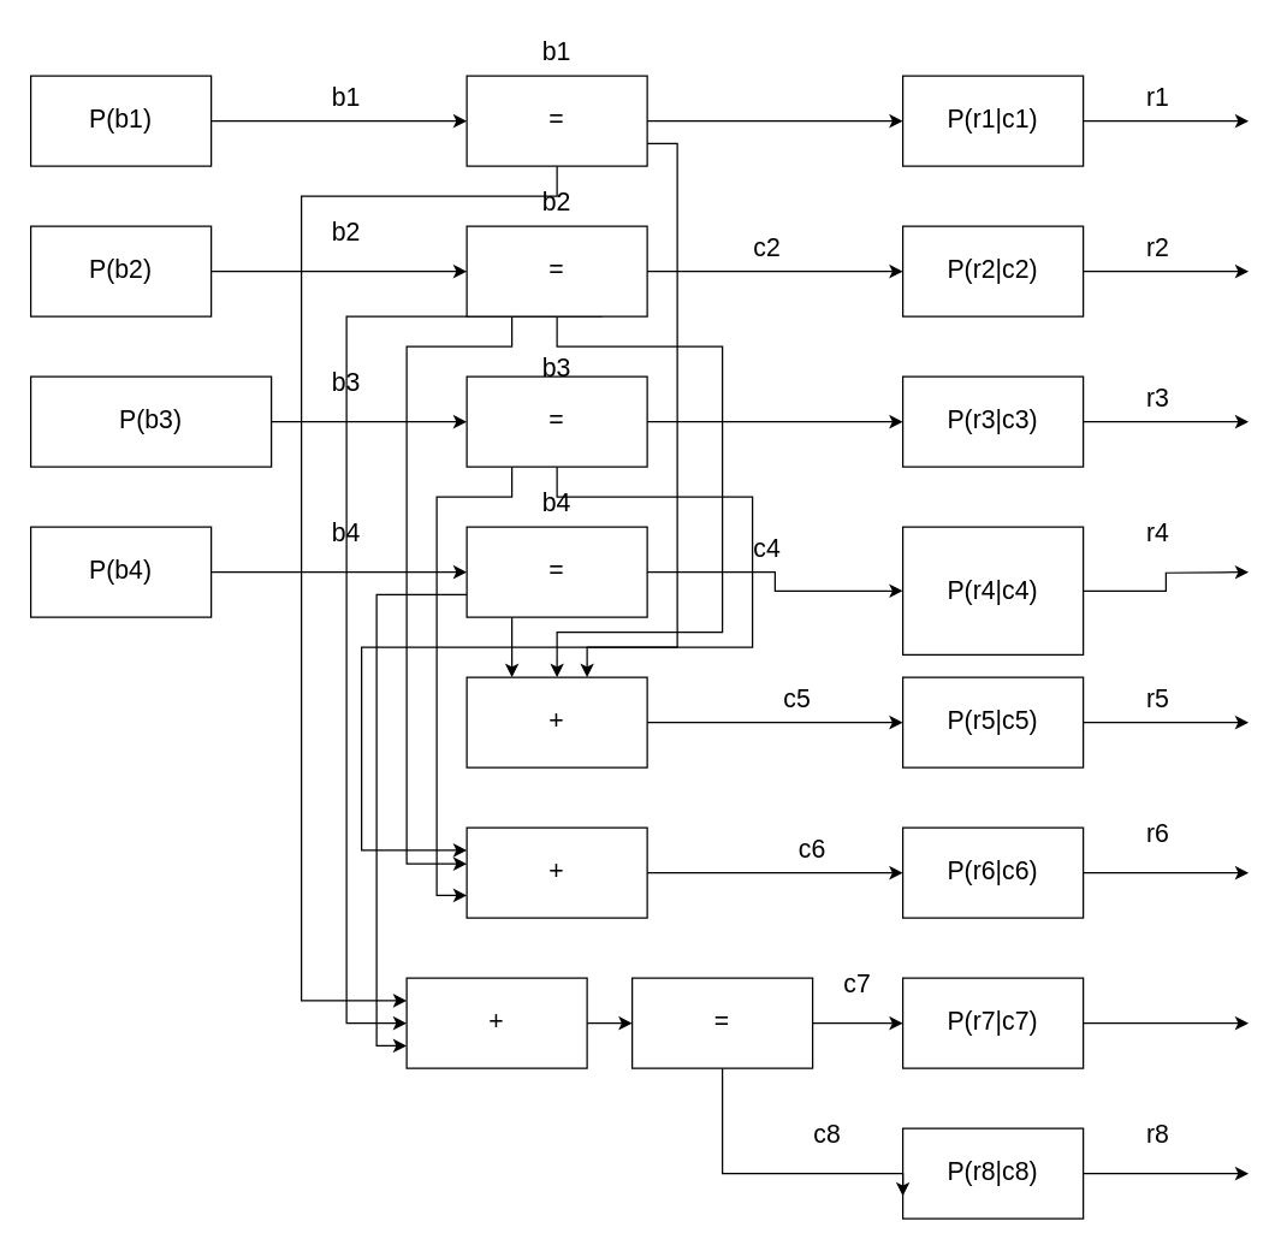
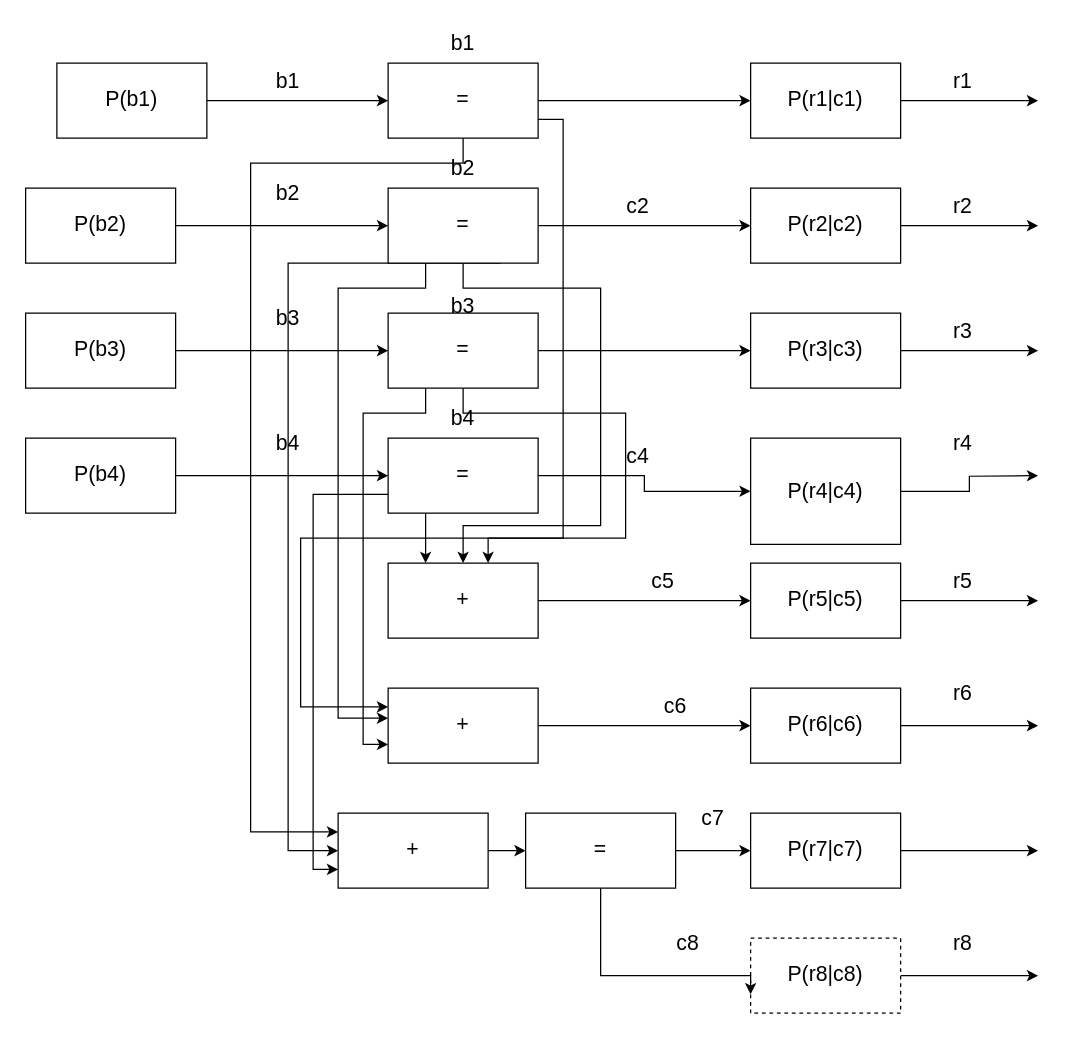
  <mxCell id="0" />
  <mxCell id="1" parent="0" />
  <mxCell id="2" style="edgeStyle=orthogonalEdgeStyle;rounded=0;orthogonalLoop=1;jettySize=auto;html=1;entryX=0;entryY=0.5;entryDx=0;entryDy=0;fontSize=17;" edge="1" parent="1" source="3" target="7"><mxGeometry relative="1" as="geometry" /></mxCell>
- <mxCell id="3" value="P(b1)" style="rounded=0;whiteSpace=wrap;html=1;fontSize=17;" vertex="1" parent="1"><mxGeometry x="20" y="50" width="120" height="60" as="geometry" /></mxCell>
+ <mxCell id="3" value="P(b1)" style="rounded=0;whiteSpace=wrap;html=1;fontSize=17;" vertex="1" parent="1"><mxGeometry x="45" y="50" width="120" height="60" as="geometry" /></mxCell>
  <mxCell id="4" style="edgeStyle=orthogonalEdgeStyle;rounded=0;orthogonalLoop=1;jettySize=auto;html=1;exitX=1;exitY=0.5;exitDx=0;exitDy=0;entryX=0;entryY=0.5;entryDx=0;entryDy=0;fontSize=17;" edge="1" parent="1" source="7" target="31"><mxGeometry relative="1" as="geometry" /></mxCell>
  <mxCell id="5" style="edgeStyle=orthogonalEdgeStyle;rounded=0;orthogonalLoop=1;jettySize=auto;html=1;exitX=1;exitY=0.75;exitDx=0;exitDy=0;" edge="1" parent="1" source="7" target="63"><mxGeometry relative="1" as="geometry"><Array as="points"><mxPoint x="450" y="95" /><mxPoint x="450" y="430" /><mxPoint x="390" y="430" /></Array></mxGeometry></mxCell>
  <mxCell id="6" style="edgeStyle=orthogonalEdgeStyle;rounded=0;orthogonalLoop=1;jettySize=auto;html=1;exitX=0.5;exitY=1;exitDx=0;exitDy=0;entryX=0;entryY=0.25;entryDx=0;entryDy=0;" edge="1" parent="1" source="7" target="67"><mxGeometry relative="1" as="geometry"><Array as="points"><mxPoint x="370" y="130" /><mxPoint x="200" y="130" /><mxPoint x="200" y="665" /></Array></mxGeometry></mxCell>
  <mxCell id="7" value="=" style="rounded=0;whiteSpace=wrap;html=1;fontSize=17;" vertex="1" parent="1"><mxGeometry x="310" y="50" width="120" height="60" as="geometry" /></mxCell>
  <mxCell id="8" style="edgeStyle=orthogonalEdgeStyle;rounded=0;orthogonalLoop=1;jettySize=auto;html=1;exitX=1;exitY=0.5;exitDx=0;exitDy=0;fontSize=17;" edge="1" parent="1" source="9" target="18"><mxGeometry relative="1" as="geometry" /></mxCell>
  <mxCell id="9" value="P(b2)" style="rounded=0;whiteSpace=wrap;html=1;fontSize=17;" vertex="1" parent="1"><mxGeometry x="20" y="150" width="120" height="60" as="geometry" /></mxCell>
  <mxCell id="10" style="edgeStyle=orthogonalEdgeStyle;rounded=0;orthogonalLoop=1;jettySize=auto;html=1;exitX=1;exitY=0.5;exitDx=0;exitDy=0;entryX=0;entryY=0.5;entryDx=0;entryDy=0;fontSize=17;" edge="1" parent="1" source="11" target="22"><mxGeometry relative="1" as="geometry" /></mxCell>
- <mxCell id="11" value="P(b3)" style="rounded=0;whiteSpace=wrap;html=1;fontSize=17;" vertex="1" parent="1"><mxGeometry x="20" y="250" width="160" height="60" as="geometry" /></mxCell>
+ <mxCell id="11" value="P(b3)" style="rounded=0;whiteSpace=wrap;html=1;fontSize=17;" vertex="1" parent="1"><mxGeometry x="20" y="250" width="120" height="60" as="geometry" /></mxCell>
  <mxCell id="12" style="edgeStyle=orthogonalEdgeStyle;rounded=0;orthogonalLoop=1;jettySize=auto;html=1;exitX=1;exitY=0.5;exitDx=0;exitDy=0;entryX=0;entryY=0.5;entryDx=0;entryDy=0;fontSize=17;" edge="1" parent="1" source="13" target="26"><mxGeometry relative="1" as="geometry" /></mxCell>
  <mxCell id="13" value="P(b4)" style="rounded=0;whiteSpace=wrap;html=1;fontSize=17;" vertex="1" parent="1"><mxGeometry x="20" y="350" width="120" height="60" as="geometry" /></mxCell>
  <mxCell id="14" style="edgeStyle=orthogonalEdgeStyle;rounded=0;orthogonalLoop=1;jettySize=auto;html=1;exitX=1;exitY=0.5;exitDx=0;exitDy=0;entryX=0;entryY=0.5;entryDx=0;entryDy=0;fontSize=17;" edge="1" parent="1" source="18" target="33"><mxGeometry relative="1" as="geometry" /></mxCell>
  <mxCell id="15" style="edgeStyle=orthogonalEdgeStyle;rounded=0;orthogonalLoop=1;jettySize=auto;html=1;exitX=0.5;exitY=1;exitDx=0;exitDy=0;entryX=0.5;entryY=0;entryDx=0;entryDy=0;" edge="1" parent="1" source="18" target="63"><mxGeometry relative="1" as="geometry"><Array as="points"><mxPoint x="370" y="230" /><mxPoint x="480" y="230" /><mxPoint x="480" y="420" /><mxPoint x="370" y="420" /></Array></mxGeometry></mxCell>
  <mxCell id="16" style="edgeStyle=orthogonalEdgeStyle;rounded=0;orthogonalLoop=1;jettySize=auto;html=1;exitX=0.25;exitY=1;exitDx=0;exitDy=0;entryX=0;entryY=0.4;entryDx=0;entryDy=0;entryPerimeter=0;" edge="1" parent="1" source="18" target="65"><mxGeometry relative="1" as="geometry"><Array as="points"><mxPoint x="340" y="230" /><mxPoint x="270" y="230" /><mxPoint x="270" y="574" /></Array></mxGeometry></mxCell>
  <mxCell id="17" style="edgeStyle=orthogonalEdgeStyle;rounded=0;orthogonalLoop=1;jettySize=auto;html=1;exitX=0.75;exitY=1;exitDx=0;exitDy=0;entryX=0;entryY=0.5;entryDx=0;entryDy=0;" edge="1" parent="1" source="18" target="67"><mxGeometry relative="1" as="geometry"><Array as="points"><mxPoint x="230" y="210" /><mxPoint x="230" y="680" /></Array></mxGeometry></mxCell>
  <mxCell id="18" value="=" style="rounded=0;whiteSpace=wrap;html=1;fontSize=17;" vertex="1" parent="1"><mxGeometry x="310" y="150" width="120" height="60" as="geometry" /></mxCell>
  <mxCell id="19" style="edgeStyle=orthogonalEdgeStyle;rounded=0;orthogonalLoop=1;jettySize=auto;html=1;exitX=1;exitY=0.5;exitDx=0;exitDy=0;entryX=0;entryY=0.5;entryDx=0;entryDy=0;fontSize=17;" edge="1" parent="1" source="22" target="35"><mxGeometry relative="1" as="geometry" /></mxCell>
  <mxCell id="20" style="edgeStyle=orthogonalEdgeStyle;rounded=0;orthogonalLoop=1;jettySize=auto;html=1;exitX=0.5;exitY=1;exitDx=0;exitDy=0;entryX=0.25;entryY=0;entryDx=0;entryDy=0;" edge="1" parent="1" source="22" target="63"><mxGeometry relative="1" as="geometry"><Array as="points"><mxPoint x="370" y="330" /><mxPoint x="500" y="330" /><mxPoint x="500" y="430" /><mxPoint x="340" y="430" /></Array></mxGeometry></mxCell>
  <mxCell id="21" style="edgeStyle=orthogonalEdgeStyle;rounded=0;orthogonalLoop=1;jettySize=auto;html=1;exitX=0.25;exitY=1;exitDx=0;exitDy=0;entryX=0;entryY=0.75;entryDx=0;entryDy=0;" edge="1" parent="1" source="22" target="65"><mxGeometry relative="1" as="geometry"><Array as="points"><mxPoint x="340" y="330" /><mxPoint x="290" y="330" /><mxPoint x="290" y="595" /></Array></mxGeometry></mxCell>
  <mxCell id="22" value="=" style="rounded=0;whiteSpace=wrap;html=1;fontSize=17;" vertex="1" parent="1"><mxGeometry x="310" y="250" width="120" height="60" as="geometry" /></mxCell>
  <mxCell id="23" style="edgeStyle=orthogonalEdgeStyle;rounded=0;orthogonalLoop=1;jettySize=auto;html=1;exitX=1;exitY=0.5;exitDx=0;exitDy=0;entryX=0;entryY=0.5;entryDx=0;entryDy=0;fontSize=17;" edge="1" parent="1" source="26" target="37"><mxGeometry relative="1" as="geometry" /></mxCell>
  <mxCell id="24" style="edgeStyle=orthogonalEdgeStyle;rounded=0;orthogonalLoop=1;jettySize=auto;html=1;exitX=0.25;exitY=1;exitDx=0;exitDy=0;entryX=0;entryY=0.25;entryDx=0;entryDy=0;" edge="1" parent="1" source="26" target="65"><mxGeometry relative="1" as="geometry"><Array as="points"><mxPoint x="340" y="430" /><mxPoint x="240" y="430" /><mxPoint x="240" y="565" /></Array></mxGeometry></mxCell>
  <mxCell id="25" style="edgeStyle=orthogonalEdgeStyle;rounded=0;orthogonalLoop=1;jettySize=auto;html=1;exitX=0;exitY=0.75;exitDx=0;exitDy=0;entryX=0;entryY=0.75;entryDx=0;entryDy=0;" edge="1" parent="1" source="26" target="67"><mxGeometry relative="1" as="geometry" /></mxCell>
  <mxCell id="26" value="=" style="rounded=0;whiteSpace=wrap;html=1;fontSize=17;" vertex="1" parent="1"><mxGeometry x="310" y="350" width="120" height="60" as="geometry" /></mxCell>
  <mxCell id="27" value="b1" style="text;html=1;strokeColor=none;fillColor=none;align=center;verticalAlign=middle;whiteSpace=wrap;rounded=0;fontSize=17;" vertex="1" parent="1"><mxGeometry x="340" y="20" width="60" height="30" as="geometry" /></mxCell>
  <mxCell id="28" value="b2" style="text;html=1;strokeColor=none;fillColor=none;align=center;verticalAlign=middle;whiteSpace=wrap;rounded=0;fontSize=17;" vertex="1" parent="1"><mxGeometry x="340" y="120" width="60" height="30" as="geometry" /></mxCell>
  <mxCell id="29" value="b4" style="text;html=1;strokeColor=none;fillColor=none;align=center;verticalAlign=middle;whiteSpace=wrap;rounded=0;fontSize=17;" vertex="1" parent="1"><mxGeometry x="340" y="320" width="60" height="30" as="geometry" /></mxCell>
  <mxCell id="30" style="edgeStyle=orthogonalEdgeStyle;rounded=0;orthogonalLoop=1;jettySize=auto;html=1;exitX=1;exitY=0.5;exitDx=0;exitDy=0;fontSize=17;" edge="1" parent="1" source="31"><mxGeometry relative="1" as="geometry"><mxPoint x="830" y="80" as="targetPoint" /></mxGeometry></mxCell>
  <mxCell id="31" value="P(r1|c1)" style="rounded=0;whiteSpace=wrap;html=1;fontSize=17;" vertex="1" parent="1"><mxGeometry x="600" y="50" width="120" height="60" as="geometry" /></mxCell>
  <mxCell id="32" style="edgeStyle=orthogonalEdgeStyle;rounded=0;orthogonalLoop=1;jettySize=auto;html=1;fontSize=17;" edge="1" parent="1" source="33"><mxGeometry relative="1" as="geometry"><mxPoint x="830" y="180" as="targetPoint" /></mxGeometry></mxCell>
  <mxCell id="33" value="P(r2|c2)" style="rounded=0;whiteSpace=wrap;html=1;fontSize=17;" vertex="1" parent="1"><mxGeometry x="600" y="150" width="120" height="60" as="geometry" /></mxCell>
  <mxCell id="34" style="edgeStyle=orthogonalEdgeStyle;rounded=0;orthogonalLoop=1;jettySize=auto;html=1;fontSize=17;" edge="1" parent="1" source="35"><mxGeometry relative="1" as="geometry"><mxPoint x="830" y="280" as="targetPoint" /></mxGeometry></mxCell>
  <mxCell id="35" value="P(r3|c3)" style="rounded=0;whiteSpace=wrap;html=1;fontSize=17;" vertex="1" parent="1"><mxGeometry x="600" y="250" width="120" height="60" as="geometry" /></mxCell>
  <mxCell id="36" style="edgeStyle=orthogonalEdgeStyle;rounded=0;orthogonalLoop=1;jettySize=auto;html=1;fontSize=17;" edge="1" parent="1" source="37"><mxGeometry relative="1" as="geometry"><mxPoint x="830" y="380" as="targetPoint" /></mxGeometry></mxCell>
  <mxCell id="37" value="P(r4|c4)" style="rounded=0;whiteSpace=wrap;html=1;fontSize=17;" vertex="1" parent="1"><mxGeometry x="600" y="350" width="120" height="85" as="geometry" /></mxCell>
  <mxCell id="38" style="edgeStyle=orthogonalEdgeStyle;rounded=0;orthogonalLoop=1;jettySize=auto;html=1;fontSize=17;" edge="1" parent="1" source="39"><mxGeometry relative="1" as="geometry"><mxPoint x="830" y="480" as="targetPoint" /></mxGeometry></mxCell>
  <mxCell id="39" value="P(r5|c5)" style="rounded=0;whiteSpace=wrap;html=1;fontSize=17;" vertex="1" parent="1"><mxGeometry x="600" y="450" width="120" height="60" as="geometry" /></mxCell>
  <mxCell id="40" style="edgeStyle=orthogonalEdgeStyle;rounded=0;orthogonalLoop=1;jettySize=auto;html=1;fontSize=17;" edge="1" parent="1" source="41"><mxGeometry relative="1" as="geometry"><mxPoint x="830" y="580" as="targetPoint" /></mxGeometry></mxCell>
  <mxCell id="41" value="P(r6|c6)" style="rounded=0;whiteSpace=wrap;html=1;fontSize=17;" vertex="1" parent="1"><mxGeometry x="600" y="550" width="120" height="60" as="geometry" /></mxCell>
  <mxCell id="42" value="b1" style="text;html=1;strokeColor=none;fillColor=none;align=center;verticalAlign=middle;whiteSpace=wrap;rounded=0;fontSize=17;" vertex="1" parent="1"><mxGeometry x="200" y="50" width="60" height="30" as="geometry" /></mxCell>
  <mxCell id="43" value="b2" style="text;html=1;strokeColor=none;fillColor=none;align=center;verticalAlign=middle;whiteSpace=wrap;rounded=0;fontSize=17;" vertex="1" parent="1"><mxGeometry x="200" y="140" width="60" height="30" as="geometry" /></mxCell>
  <mxCell id="44" value="b3" style="text;html=1;strokeColor=none;fillColor=none;align=center;verticalAlign=middle;whiteSpace=wrap;rounded=0;fontSize=17;" vertex="1" parent="1"><mxGeometry x="200" y="240" width="60" height="30" as="geometry" /></mxCell>
  <mxCell id="45" value="b4" style="text;html=1;strokeColor=none;fillColor=none;align=center;verticalAlign=middle;whiteSpace=wrap;rounded=0;fontSize=17;" vertex="1" parent="1"><mxGeometry x="200" y="340" width="60" height="30" as="geometry" /></mxCell>
  <mxCell id="46" value="c2" style="text;html=1;strokeColor=none;fillColor=none;align=center;verticalAlign=middle;whiteSpace=wrap;rounded=0;fontSize=17;" vertex="1" parent="1"><mxGeometry x="480" y="150" width="60" height="30" as="geometry" /></mxCell>
  <mxCell id="47" value="c4" style="text;html=1;strokeColor=none;fillColor=none;align=center;verticalAlign=middle;whiteSpace=wrap;rounded=0;fontSize=17;" vertex="1" parent="1"><mxGeometry x="480" y="350" width="60" height="30" as="geometry" /></mxCell>
  <mxCell id="48" value="r1" style="text;html=1;strokeColor=none;fillColor=none;align=center;verticalAlign=middle;whiteSpace=wrap;rounded=0;fontSize=17;" vertex="1" parent="1"><mxGeometry x="740" y="50" width="60" height="30" as="geometry" /></mxCell>
  <mxCell id="49" value="r2" style="text;html=1;strokeColor=none;fillColor=none;align=center;verticalAlign=middle;whiteSpace=wrap;rounded=0;fontSize=17;" vertex="1" parent="1"><mxGeometry x="740" y="150" width="60" height="30" as="geometry" /></mxCell>
  <mxCell id="50" value="r3" style="text;html=1;strokeColor=none;fillColor=none;align=center;verticalAlign=middle;whiteSpace=wrap;rounded=0;fontSize=17;" vertex="1" parent="1"><mxGeometry x="740" y="250" width="60" height="30" as="geometry" /></mxCell>
  <mxCell id="51" value="r4" style="text;html=1;strokeColor=none;fillColor=none;align=center;verticalAlign=middle;whiteSpace=wrap;rounded=0;fontSize=17;" vertex="1" parent="1"><mxGeometry x="740" y="340" width="60" height="30" as="geometry" /></mxCell>
  <mxCell id="52" value="r5" style="text;html=1;strokeColor=none;fillColor=none;align=center;verticalAlign=middle;whiteSpace=wrap;rounded=0;fontSize=17;" vertex="1" parent="1"><mxGeometry x="740" y="450" width="60" height="30" as="geometry" /></mxCell>
  <mxCell id="53" value="r6" style="text;html=1;strokeColor=none;fillColor=none;align=center;verticalAlign=middle;whiteSpace=wrap;rounded=0;fontSize=17;" vertex="1" parent="1"><mxGeometry x="740" y="540" width="60" height="30" as="geometry" /></mxCell>
  <mxCell id="54" style="edgeStyle=orthogonalEdgeStyle;rounded=0;orthogonalLoop=1;jettySize=auto;html=1;fontSize=17;" edge="1" parent="1" source="55"><mxGeometry relative="1" as="geometry"><mxPoint x="830" y="680" as="targetPoint" /></mxGeometry></mxCell>
  <mxCell id="55" value="P(r7|c7)" style="rounded=0;whiteSpace=wrap;html=1;fontSize=17;" vertex="1" parent="1"><mxGeometry x="600" y="650" width="120" height="60" as="geometry" /></mxCell>
  <mxCell id="56" style="edgeStyle=orthogonalEdgeStyle;rounded=0;orthogonalLoop=1;jettySize=auto;html=1;fontSize=17;" edge="1" parent="1" source="57"><mxGeometry relative="1" as="geometry"><mxPoint x="830" y="780" as="targetPoint" /></mxGeometry></mxCell>
- <mxCell id="57" value="P(r8|c8)" style="rounded=0;whiteSpace=wrap;html=1;fontSize=17;" vertex="1" parent="1"><mxGeometry x="600" y="750" width="120" height="60" as="geometry" /></mxCell>
+ <mxCell id="57" value="P(r8|c8)" style="rounded=0;whiteSpace=wrap;html=1;fontSize=17;dashed=1;" vertex="1" parent="1"><mxGeometry x="600" y="750" width="120" height="60" as="geometry" /></mxCell>
  <mxCell id="58" value="r8" style="text;html=1;strokeColor=none;fillColor=none;align=center;verticalAlign=middle;whiteSpace=wrap;rounded=0;fontSize=17;" vertex="1" parent="1"><mxGeometry x="740" y="740" width="60" height="30" as="geometry" /></mxCell>
  <mxCell id="59" style="edgeStyle=orthogonalEdgeStyle;rounded=0;orthogonalLoop=1;jettySize=auto;html=1;entryX=0;entryY=0.5;entryDx=0;entryDy=0;fontSize=17;" edge="1" parent="1" source="61" target="55"><mxGeometry relative="1" as="geometry" /></mxCell>
  <mxCell id="60" style="edgeStyle=orthogonalEdgeStyle;rounded=0;orthogonalLoop=1;jettySize=auto;html=1;entryX=0;entryY=0.75;entryDx=0;entryDy=0;fontSize=17;" edge="1" parent="1" source="61" target="57"><mxGeometry relative="1" as="geometry"><Array as="points"><mxPoint x="480" y="780" /><mxPoint x="600" y="780" /></Array></mxGeometry></mxCell>
  <mxCell id="61" value="=" style="rounded=0;whiteSpace=wrap;html=1;fontSize=17;" vertex="1" parent="1"><mxGeometry x="420" y="650" width="120" height="60" as="geometry" /></mxCell>
  <mxCell id="62" style="edgeStyle=orthogonalEdgeStyle;rounded=0;orthogonalLoop=1;jettySize=auto;html=1;entryX=0;entryY=0.5;entryDx=0;entryDy=0;" edge="1" parent="1" source="63" target="39"><mxGeometry relative="1" as="geometry" /></mxCell>
  <mxCell id="63" value="+" style="rounded=0;whiteSpace=wrap;html=1;fontSize=17;" vertex="1" parent="1"><mxGeometry x="310" y="450" width="120" height="60" as="geometry" /></mxCell>
  <mxCell id="64" style="edgeStyle=orthogonalEdgeStyle;rounded=0;orthogonalLoop=1;jettySize=auto;html=1;exitX=1;exitY=0.5;exitDx=0;exitDy=0;entryX=0;entryY=0.5;entryDx=0;entryDy=0;" edge="1" parent="1" source="65" target="41"><mxGeometry relative="1" as="geometry" /></mxCell>
  <mxCell id="65" value="+" style="rounded=0;whiteSpace=wrap;html=1;fontSize=17;" vertex="1" parent="1"><mxGeometry x="310" y="550" width="120" height="60" as="geometry" /></mxCell>
  <mxCell id="66" style="edgeStyle=orthogonalEdgeStyle;rounded=0;orthogonalLoop=1;jettySize=auto;html=1;exitX=1;exitY=0.5;exitDx=0;exitDy=0;entryX=0;entryY=0.5;entryDx=0;entryDy=0;" edge="1" parent="1" source="67" target="61"><mxGeometry relative="1" as="geometry" /></mxCell>
  <mxCell id="67" value="+" style="rounded=0;whiteSpace=wrap;html=1;fontSize=17;" vertex="1" parent="1"><mxGeometry x="270" y="650" width="120" height="60" as="geometry" /></mxCell>
  <mxCell id="68" value="b3" style="text;html=1;strokeColor=none;fillColor=none;align=center;verticalAlign=middle;whiteSpace=wrap;rounded=0;fontSize=17;" vertex="1" parent="1"><mxGeometry x="340" y="230" width="60" height="30" as="geometry" /></mxCell>
  <mxCell id="69" value="c5" style="text;html=1;strokeColor=none;fillColor=none;align=center;verticalAlign=middle;whiteSpace=wrap;rounded=0;fontSize=17;" vertex="1" parent="1"><mxGeometry x="500" y="450" width="60" height="30" as="geometry" /></mxCell>
  <mxCell id="70" value="c6" style="text;html=1;strokeColor=none;fillColor=none;align=center;verticalAlign=middle;whiteSpace=wrap;rounded=0;fontSize=17;" vertex="1" parent="1"><mxGeometry x="510" y="550" width="60" height="30" as="geometry" /></mxCell>
  <mxCell id="71" value="c7" style="text;html=1;strokeColor=none;fillColor=none;align=center;verticalAlign=middle;whiteSpace=wrap;rounded=0;fontSize=17;" vertex="1" parent="1"><mxGeometry x="540" y="640" width="60" height="30" as="geometry" /></mxCell>
  <mxCell id="72" value="c8" style="text;html=1;strokeColor=none;fillColor=none;align=center;verticalAlign=middle;whiteSpace=wrap;rounded=0;fontSize=17;" vertex="1" parent="1"><mxGeometry x="520" y="740" width="60" height="30" as="geometry" /></mxCell>
